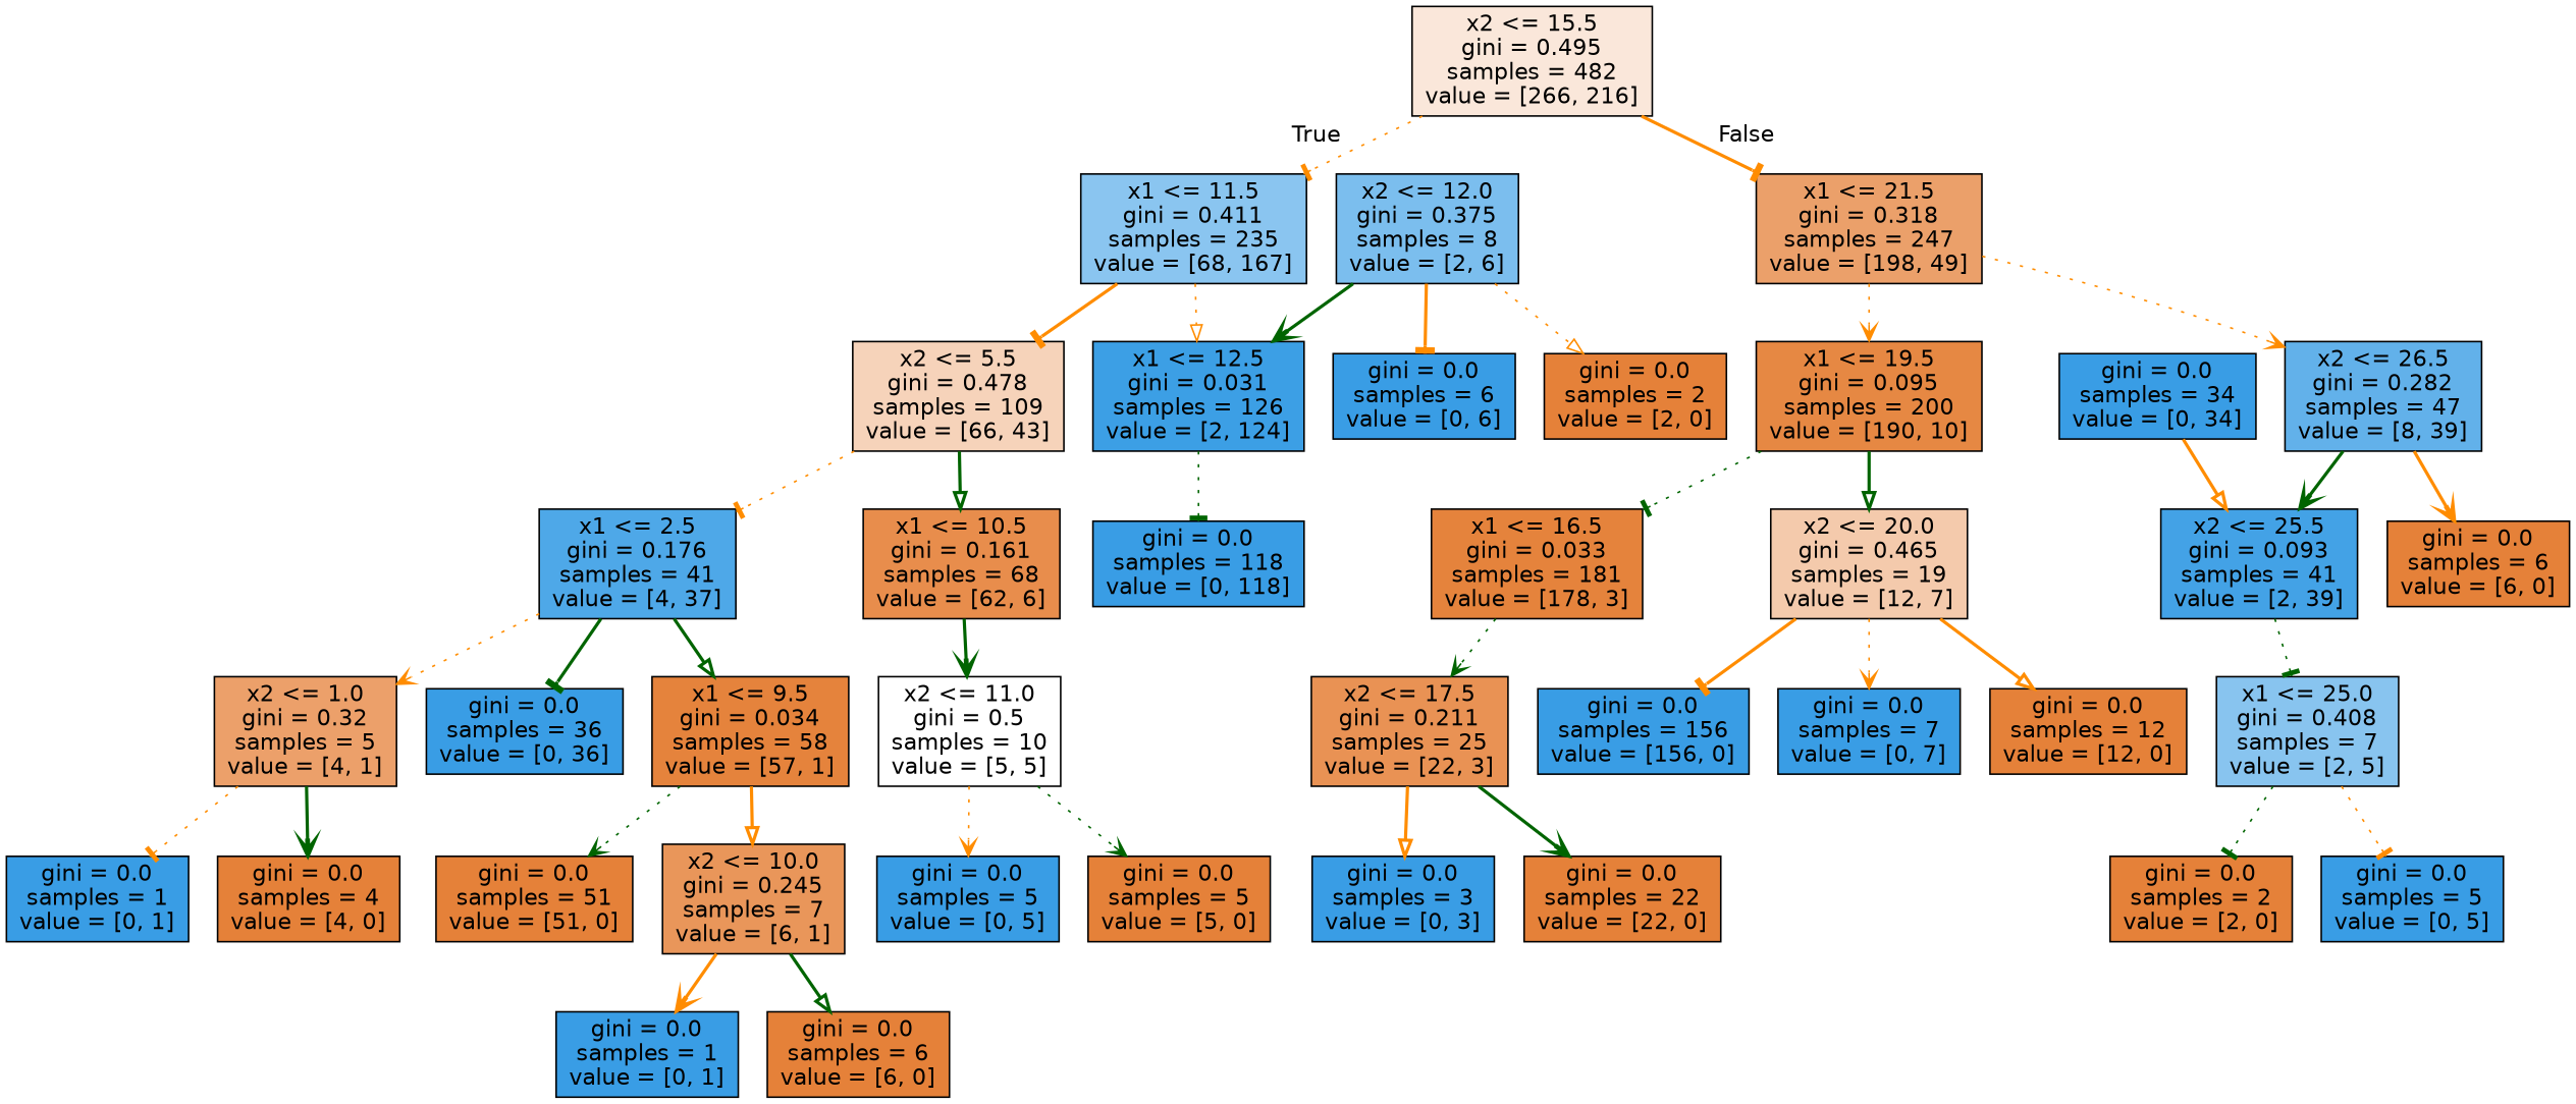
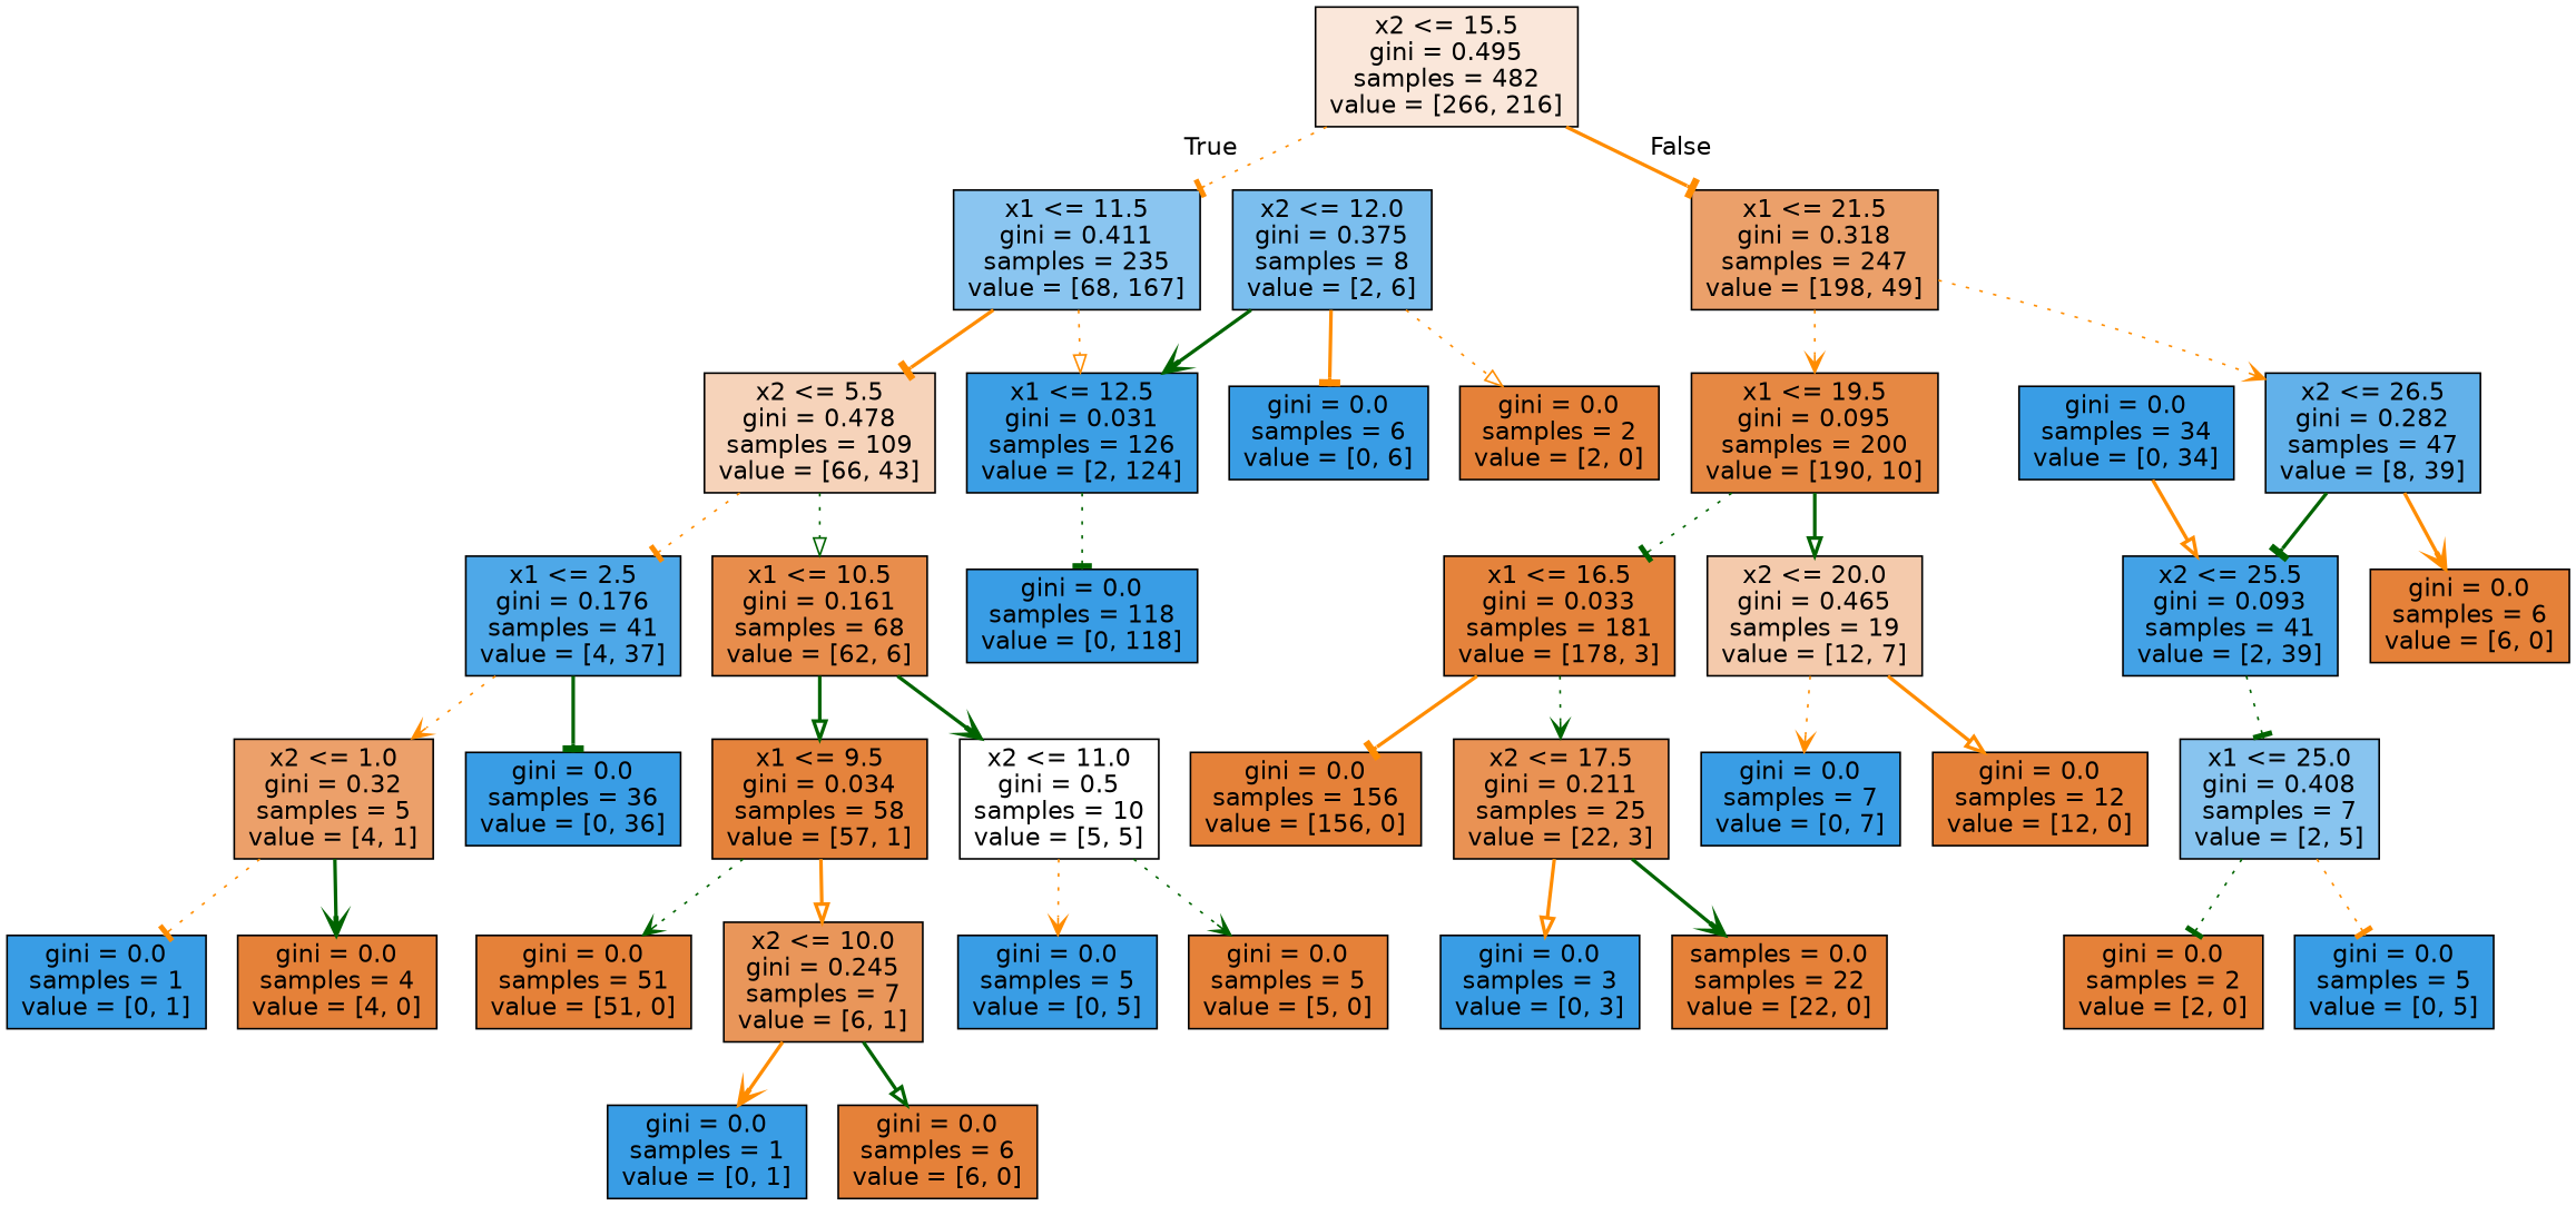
  digraph {
    node [color=black fillcolor="#399de5" fontname=helvetica shape=box style=filled]
    edge [arrowhead=vee color=darkorange fontname=helvetica style=dotted]
    n1 [fillcolor="#fae7da" label="x2 <= 15.5\ngini = 0.495\nsamples = 482\nvalue = [266, 216]"]
    n2 [fillcolor="#8ac5f0" label="x1 <= 11.5\ngini = 0.411\nsamples = 235\nvalue = [68, 167]"]
    n3 [fillcolor="#eba06a" label="x1 <= 21.5\ngini = 0.318\nsamples = 247\nvalue = [198, 49]"]
    n4 [fillcolor="#f6d3ba" label="x2 <= 5.5\ngini = 0.478\nsamples = 109\nvalue = [66, 43]"]
    n5 [fillcolor="#3c9fe5" label="x1 <= 12.5\ngini = 0.031\nsamples = 126\nvalue = [2, 124]"]
    n6 [fillcolor="#e68843" label="x1 <= 19.5\ngini = 0.095\nsamples = 200\nvalue = [190, 10]"]
    n7 [fillcolor="#62b1ea" label="x2 <= 26.5\ngini = 0.282\nsamples = 47\nvalue = [8, 39]"]
    n8 [fillcolor="#4ea8e8" label="x1 <= 2.5\ngini = 0.176\nsamples = 41\nvalue = [4, 37]"]
    n9 [fillcolor="#e88d4c" label="x1 <= 10.5\ngini = 0.161\nsamples = 68\nvalue = [62, 6]"]
    n10 [label="gini = 0.0\nsamples = 118\nvalue = [0, 118]"]
    n11 [fillcolor="#eca06a" label="x2 <= 1.0\ngini = 0.32\nsamples = 5\nvalue = [4, 1]"]
    n12 [label="gini = 0.0\nsamples = 36\nvalue = [0, 36]"]
    n13 [fillcolor="#e5833c" label="x1 <= 9.5\ngini = 0.034\nsamples = 58\nvalue = [57, 1]"]
    n14 [fillcolor="#ffffff" label="x2 <= 11.0\ngini = 0.5\nsamples = 10\nvalue = [5, 5]"]
    n15 [label="gini = 0.0\nsamples = 1\nvalue = [0, 1]"]
    n16 [fillcolor="#e58139" label="gini = 0.0\nsamples = 4\nvalue = [4, 0]"]
    n17 [fillcolor="#e58139" label="gini = 0.0\nsamples = 51\nvalue = [51, 0]"]
    n18 [fillcolor="#e9965a" label="x2 <= 10.0\ngini = 0.245\nsamples = 7\nvalue = [6, 1]"]
    n19 [label="gini = 0.0\nsamples = 5\nvalue = [0, 5]"]
    n20 [fillcolor="#e58139" label="gini = 0.0\nsamples = 5\nvalue = [5, 0]"]
    n21 [label="gini = 0.0\nsamples = 1\nvalue = [0, 1]"]
    n22 [fillcolor="#e58139" label="gini = 0.0\nsamples = 6\nvalue = [6, 0]"]
    n23 [fillcolor="#7bbeee" label="x2 <= 12.0\ngini = 0.375\nsamples = 8\nvalue = [2, 6]"]
    n24 [label="gini = 0.0\nsamples = 6\nvalue = [0, 6]"]
    n25 [fillcolor="#e58139" label="gini = 0.0\nsamples = 2\nvalue = [2, 0]"]
    n26 [fillcolor="#e5833c" label="x1 <= 16.5\ngini = 0.033\nsamples = 181\nvalue = [178, 3]"]
    n27 [fillcolor="#f4caac" label="x2 <= 20.0\ngini = 0.465\nsamples = 19\nvalue = [12, 7]"]
    n28 [fillcolor="#43a2e6" label="x2 <= 25.5\ngini = 0.093\nsamples = 41\nvalue = [2, 39]"]
    n29 [fillcolor="#e58139" label="gini = 0.0\nsamples = 6\nvalue = [6, 0]"]
-   n30 [label="gini = 0.0\nsamples = 156\nvalue = [156, 0]"]
+   n30 [fillcolor="#e58139" label="gini = 0.0\nsamples = 156\nvalue = [156, 0]"]
    n31 [fillcolor="#e99254" label="x2 <= 17.5\ngini = 0.211\nsamples = 25\nvalue = [22, 3]"]
    n32 [label="gini = 0.0\nsamples = 7\nvalue = [0, 7]"]
    n33 [fillcolor="#e58139" label="gini = 0.0\nsamples = 12\nvalue = [12, 0]"]
    n34 [label="gini = 0.0\nsamples = 3\nvalue = [0, 3]"]
-   n35 [fillcolor="#e58139" label="gini = 0.0\nsamples = 22\nvalue = [22, 0]"]
+   n35 [fillcolor="#e58139" label="samples = 0.0\nsamples = 22\nvalue = [22, 0]"]
    n36 [fillcolor="#88c4ef" label="x1 <= 25.0\ngini = 0.408\nsamples = 7\nvalue = [2, 5]"]
    n37 [label="gini = 0.0\nsamples = 34\nvalue = [0, 34]"]
    n38 [fillcolor="#e58139" label="gini = 0.0\nsamples = 2\nvalue = [2, 0]"]
    n39 [label="gini = 0.0\nsamples = 5\nvalue = [0, 5]"]
    n1 -> n2 [arrowhead=tee headlabel=True labelangle=45 labeldistance=2.5]
    n1 -> n3 [arrowhead=tee headlabel=False labelangle=-45 labeldistance=2.5 style=bold]
    n2 -> n4 [arrowhead=tee style=bold]
    n2 -> n5 [arrowhead=onormal]
    n3 -> n6
    n3 -> n7
    n4 -> n8 [arrowhead=tee]
-   n4 -> n9 [arrowhead=onormal color=darkgreen style=bold]
+   n4 -> n9 [arrowhead=onormal color=darkgreen]
    n5 -> n10 [arrowhead=tee color=darkgreen]
    n6 -> n26 [arrowhead=tee color=darkgreen]
    n6 -> n27 [arrowhead=onormal color=darkgreen style=bold]
-   n7 -> n28 [color=darkgreen style=bold]
+   n7 -> n28 [arrowhead=tee color=darkgreen style=bold]
    n7 -> n29 [style=bold]
    n8 -> n11
    n8 -> n12 [arrowhead=tee color=darkgreen style=bold]
-   n8 -> n13 [arrowhead=onormal color=darkgreen style=bold]
+   n9 -> n13 [arrowhead=onormal color=darkgreen style=bold]
    n9 -> n14 [color=darkgreen style=bold]
    n11 -> n15 [arrowhead=tee]
    n11 -> n16 [color=darkgreen style=bold]
    n13 -> n17 [color=darkgreen]
    n13 -> n18 [arrowhead=onormal style=bold]
    n14 -> n19
    n14 -> n20 [color=darkgreen]
    n18 -> n21 [style=bold]
    n18 -> n22 [arrowhead=onormal color=darkgreen style=bold]
    n23 -> n5 [color=darkgreen style=bold]
    n23 -> n24 [arrowhead=tee style=bold]
    n23 -> n25 [arrowhead=onormal]
-   n27 -> n30 [arrowhead=tee style=bold]
+   n26 -> n30 [arrowhead=tee style=bold]
    n26 -> n31 [color=darkgreen]
    n27 -> n32
    n27 -> n33 [arrowhead=onormal style=bold]
    n28 -> n36 [arrowhead=tee color=darkgreen]
    n31 -> n34 [arrowhead=onormal style=bold]
    n31 -> n35 [color=darkgreen style=bold]
    n36 -> n38 [arrowhead=tee color=darkgreen]
    n36 -> n39 [arrowhead=tee]
    n37 -> n28 [arrowhead=onormal style=bold]
  }
